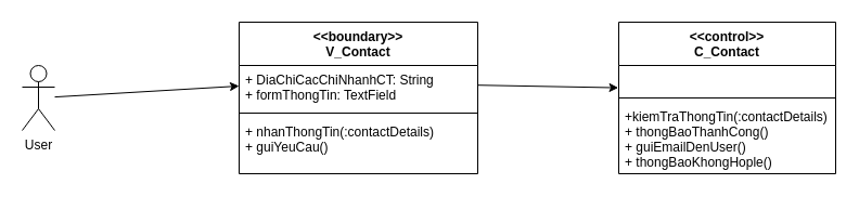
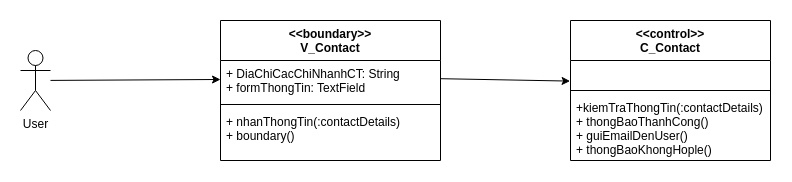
  <mxCell id="0" />
  <mxCell id="1" parent="0" />
- <mxCell id="2" value="User" style="shape=umlActor;verticalLabelPosition=bottom;verticalAlign=top;html=1;outlineConnect=0;" parent="1" vertex="1"><mxGeometry x="20" y="60" width="30" height="60" as="geometry" /></mxCell>
+ <mxCell id="2" value="User" style="shape=umlActor;verticalLabelPosition=bottom;verticalAlign=top;html=1;outlineConnect=0;" parent="1" vertex="1"><mxGeometry x="20" y="50" width="30" height="60" as="geometry" /></mxCell>
  <mxCell id="3" value="&lt;&lt;boundary&gt;&gt;&#10;V_Contact" style="swimlane;fontStyle=1;align=center;verticalAlign=top;childLayout=stackLayout;horizontal=1;startSize=40;horizontalStack=0;resizeParent=1;resizeParentMax=0;resizeLast=0;collapsible=1;marginBottom=0;" parent="1" vertex="1"><mxGeometry x="220" y="20" width="220" height="140" as="geometry" /></mxCell>
  <mxCell id="4" value="+ DiaChiCacChiNhanhCT: String&#10;+ formThongTin: TextField" style="text;strokeColor=none;fillColor=none;align=left;verticalAlign=top;spacingLeft=4;spacingRight=4;overflow=hidden;rotatable=0;points=[[0,0.5],[1,0.5]];portConstraint=eastwest;" parent="3" vertex="1"><mxGeometry y="40" width="220" height="40" as="geometry" /></mxCell>
  <mxCell id="5" value="" style="line;strokeWidth=1;fillColor=none;align=left;verticalAlign=middle;spacingTop=-1;spacingLeft=3;spacingRight=3;rotatable=0;labelPosition=right;points=[];portConstraint=eastwest;" parent="3" vertex="1"><mxGeometry y="80" width="220" height="8" as="geometry" /></mxCell>
- <mxCell id="6" value="+ nhanThongTin(:contactDetails)&#10;+ guiYeuCau()" style="text;strokeColor=none;fillColor=none;align=left;verticalAlign=top;spacingLeft=4;spacingRight=4;overflow=hidden;rotatable=0;points=[[0,0.5],[1,0.5]];portConstraint=eastwest;" parent="3" vertex="1"><mxGeometry y="88" width="220" height="52" as="geometry" /></mxCell>
+ <mxCell id="6" value="+ nhanThongTin(:contactDetails)&#10;+ boundary()" style="text;strokeColor=none;fillColor=none;align=left;verticalAlign=top;spacingLeft=4;spacingRight=4;overflow=hidden;rotatable=0;points=[[0,0.5],[1,0.5]];portConstraint=eastwest;" parent="3" vertex="1"><mxGeometry y="88" width="220" height="52" as="geometry" /></mxCell>
  <mxCell id="7" value="" style="endArrow=classic;html=1;entryX=-0.002;entryY=0.792;entryDx=0;entryDy=0;exitX=1;exitY=0.455;exitDx=0;exitDy=0;exitPerimeter=0;entryPerimeter=0;" parent="1" source="4" target="10" edge="1"><mxGeometry width="50" height="50" relative="1" as="geometry"><mxPoint x="370" y="110" as="sourcePoint" /><mxPoint x="578.08" y="66.64" as="targetPoint" /></mxGeometry></mxCell>
  <mxCell id="8" value="" style="endArrow=classic;html=1;" parent="1" source="2" edge="1"><mxGeometry width="50" height="50" relative="1" as="geometry"><mxPoint x="370" y="110" as="sourcePoint" /><mxPoint x="220" y="79" as="targetPoint" /></mxGeometry></mxCell>
  <mxCell id="9" value="&lt;&lt;control&gt;&gt;&#10;C_Contact" style="swimlane;fontStyle=1;align=center;verticalAlign=top;childLayout=stackLayout;horizontal=1;startSize=40;horizontalStack=0;resizeParent=1;resizeParentMax=0;resizeLast=0;collapsible=1;marginBottom=0;" parent="1" vertex="1"><mxGeometry x="570" y="20" width="200" height="140" as="geometry" /></mxCell>
  <mxCell id="10" value="   " style="text;strokeColor=none;fillColor=none;align=left;verticalAlign=top;spacingLeft=4;spacingRight=4;overflow=hidden;rotatable=0;points=[[0,0.5],[1,0.5]];portConstraint=eastwest;" parent="9" vertex="1"><mxGeometry y="40" width="200" height="26" as="geometry" /></mxCell>
  <mxCell id="11" value="" style="line;strokeWidth=1;fillColor=none;align=left;verticalAlign=middle;spacingTop=-1;spacingLeft=3;spacingRight=3;rotatable=0;labelPosition=right;points=[];portConstraint=eastwest;" parent="9" vertex="1"><mxGeometry y="66" width="200" height="8" as="geometry" /></mxCell>
  <mxCell id="12" value="+kiemTraThongTin(:contactDetails)&#10;+ thongBaoThanhCong()&#10;+ guiEmailDenUser()&#10;+ thongBaoKhongHople()" style="text;strokeColor=none;fillColor=none;align=left;verticalAlign=top;spacingLeft=4;spacingRight=4;overflow=hidden;rotatable=0;points=[[0,0.5],[1,0.5]];portConstraint=eastwest;" parent="9" vertex="1"><mxGeometry y="74" width="200" height="66" as="geometry" /></mxCell>
